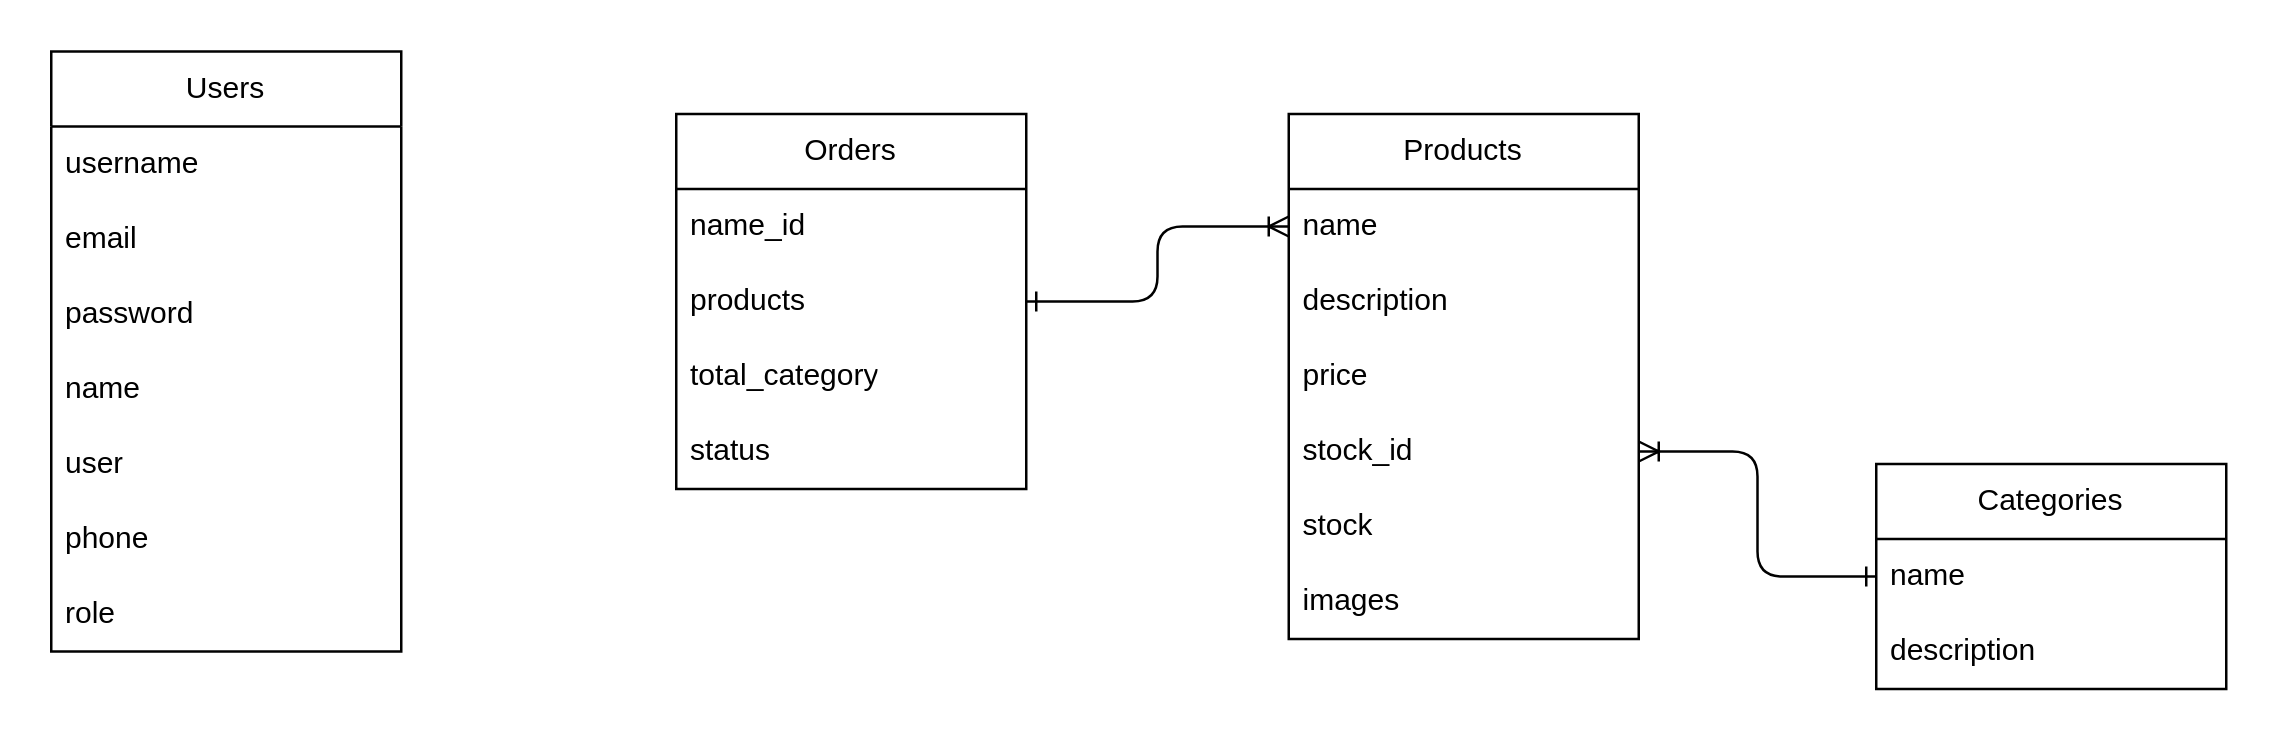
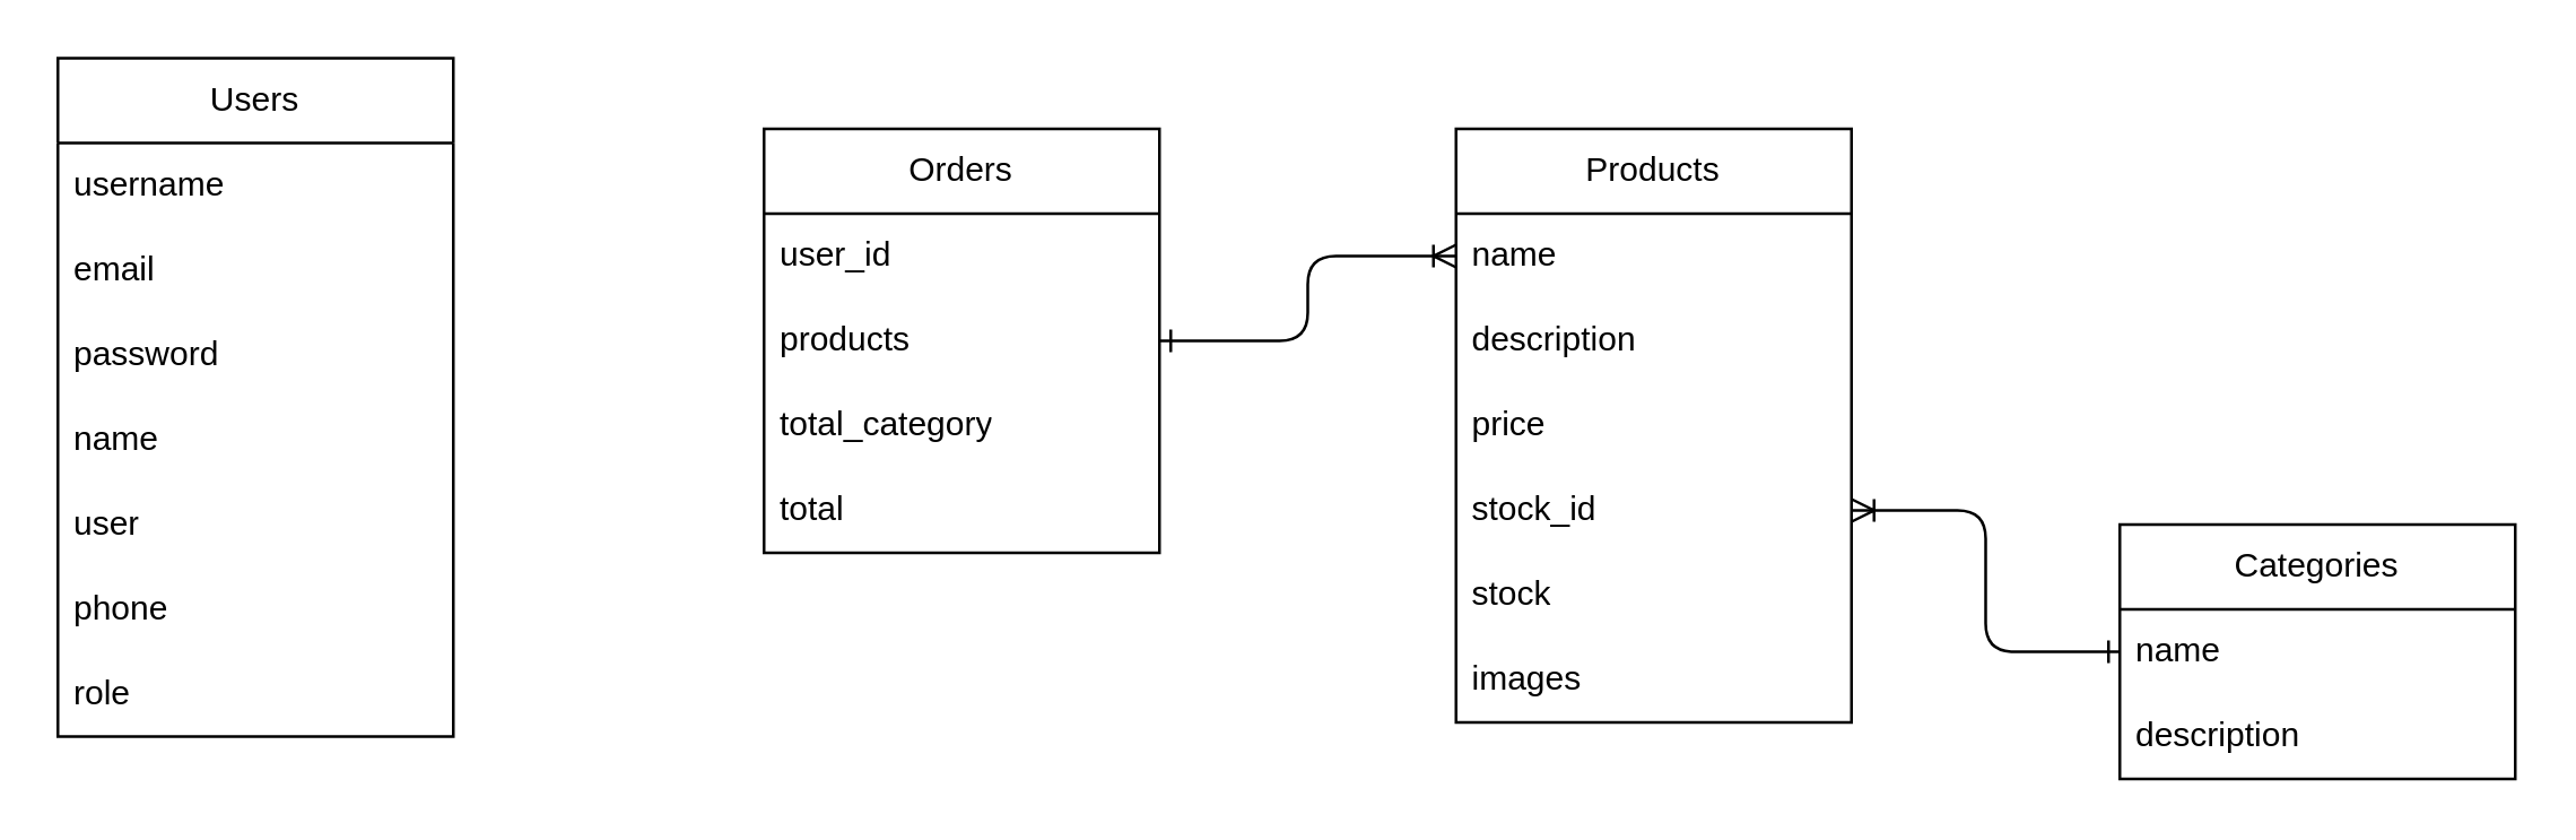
  <mxCell id="0" />
  <mxCell id="1" parent="0" />
  <mxCell id="2" value="Users" style="swimlane;fontStyle=0;childLayout=stackLayout;horizontal=1;startSize=30;horizontalStack=0;resizeParent=1;resizeParentMax=0;resizeLast=0;collapsible=1;marginBottom=0;whiteSpace=wrap;html=1;" vertex="1" parent="1"><mxGeometry x="20" y="20" width="140" height="240" as="geometry" /></mxCell>
  <mxCell id="3" value="username" style="text;strokeColor=none;fillColor=none;align=left;verticalAlign=middle;spacingLeft=4;spacingRight=4;overflow=hidden;points=[[0,0.5],[1,0.5]];portConstraint=eastwest;rotatable=0;whiteSpace=wrap;html=1;" vertex="1" parent="2"><mxGeometry y="30" width="140" height="30" as="geometry" /></mxCell>
  <mxCell id="4" value="email" style="text;strokeColor=none;fillColor=none;align=left;verticalAlign=middle;spacingLeft=4;spacingRight=4;overflow=hidden;points=[[0,0.5],[1,0.5]];portConstraint=eastwest;rotatable=0;whiteSpace=wrap;html=1;" vertex="1" parent="2"><mxGeometry y="60" width="140" height="30" as="geometry" /></mxCell>
  <mxCell id="5" value="password" style="text;strokeColor=none;fillColor=none;align=left;verticalAlign=middle;spacingLeft=4;spacingRight=4;overflow=hidden;points=[[0,0.5],[1,0.5]];portConstraint=eastwest;rotatable=0;whiteSpace=wrap;html=1;" vertex="1" parent="2"><mxGeometry y="90" width="140" height="30" as="geometry" /></mxCell>
  <mxCell id="6" value="name" style="text;strokeColor=none;fillColor=none;align=left;verticalAlign=middle;spacingLeft=4;spacingRight=4;overflow=hidden;points=[[0,0.5],[1,0.5]];portConstraint=eastwest;rotatable=0;whiteSpace=wrap;html=1;" vertex="1" parent="2"><mxGeometry y="120" width="140" height="30" as="geometry" /></mxCell>
  <mxCell id="7" value="user" style="text;strokeColor=none;fillColor=none;align=left;verticalAlign=middle;spacingLeft=4;spacingRight=4;overflow=hidden;points=[[0,0.5],[1,0.5]];portConstraint=eastwest;rotatable=0;whiteSpace=wrap;html=1;" vertex="1" parent="2"><mxGeometry y="150" width="140" height="30" as="geometry" /></mxCell>
  <mxCell id="8" value="phone" style="text;strokeColor=none;fillColor=none;align=left;verticalAlign=middle;spacingLeft=4;spacingRight=4;overflow=hidden;points=[[0,0.5],[1,0.5]];portConstraint=eastwest;rotatable=0;whiteSpace=wrap;html=1;" vertex="1" parent="2"><mxGeometry y="180" width="140" height="30" as="geometry" /></mxCell>
  <mxCell id="9" value="role" style="text;strokeColor=none;fillColor=none;align=left;verticalAlign=middle;spacingLeft=4;spacingRight=4;overflow=hidden;points=[[0,0.5],[1,0.5]];portConstraint=eastwest;rotatable=0;whiteSpace=wrap;html=1;" vertex="1" parent="2"><mxGeometry y="210" width="140" height="30" as="geometry" /></mxCell>
  <mxCell id="10" value="Products" style="swimlane;fontStyle=0;childLayout=stackLayout;horizontal=1;startSize=30;horizontalStack=0;resizeParent=1;resizeParentMax=0;resizeLast=0;collapsible=1;marginBottom=0;whiteSpace=wrap;html=1;" vertex="1" parent="1"><mxGeometry x="515" y="45" width="140" height="210" as="geometry" /></mxCell>
  <mxCell id="11" value="name" style="text;strokeColor=none;fillColor=none;align=left;verticalAlign=middle;spacingLeft=4;spacingRight=4;overflow=hidden;points=[[0,0.5],[1,0.5]];portConstraint=eastwest;rotatable=0;whiteSpace=wrap;html=1;" vertex="1" parent="10"><mxGeometry y="30" width="140" height="30" as="geometry" /></mxCell>
  <mxCell id="12" value="description" style="text;strokeColor=none;fillColor=none;align=left;verticalAlign=middle;spacingLeft=4;spacingRight=4;overflow=hidden;points=[[0,0.5],[1,0.5]];portConstraint=eastwest;rotatable=0;whiteSpace=wrap;html=1;" vertex="1" parent="10"><mxGeometry y="60" width="140" height="30" as="geometry" /></mxCell>
  <mxCell id="13" value="price" style="text;strokeColor=none;fillColor=none;align=left;verticalAlign=middle;spacingLeft=4;spacingRight=4;overflow=hidden;points=[[0,0.5],[1,0.5]];portConstraint=eastwest;rotatable=0;whiteSpace=wrap;html=1;" vertex="1" parent="10"><mxGeometry y="90" width="140" height="30" as="geometry" /></mxCell>
  <mxCell id="14" value="stock_id" style="text;strokeColor=none;fillColor=none;align=left;verticalAlign=middle;spacingLeft=4;spacingRight=4;overflow=hidden;points=[[0,0.5],[1,0.5]];portConstraint=eastwest;rotatable=0;whiteSpace=wrap;html=1;" vertex="1" parent="10"><mxGeometry y="120" width="140" height="30" as="geometry" /></mxCell>
  <mxCell id="15" value="stock" style="text;strokeColor=none;fillColor=none;align=left;verticalAlign=middle;spacingLeft=4;spacingRight=4;overflow=hidden;points=[[0,0.5],[1,0.5]];portConstraint=eastwest;rotatable=0;whiteSpace=wrap;html=1;" vertex="1" parent="10"><mxGeometry y="150" width="140" height="30" as="geometry" /></mxCell>
  <mxCell id="16" value="images" style="text;strokeColor=none;fillColor=none;align=left;verticalAlign=middle;spacingLeft=4;spacingRight=4;overflow=hidden;points=[[0,0.5],[1,0.5]];portConstraint=eastwest;rotatable=0;whiteSpace=wrap;html=1;" vertex="1" parent="10"><mxGeometry y="180" width="140" height="30" as="geometry" /></mxCell>
  <mxCell id="17" value="Orders" style="swimlane;fontStyle=0;childLayout=stackLayout;horizontal=1;startSize=30;horizontalStack=0;resizeParent=1;resizeParentMax=0;resizeLast=0;collapsible=1;marginBottom=0;whiteSpace=wrap;html=1;" vertex="1" parent="1"><mxGeometry x="270" y="45" width="140" height="150" as="geometry" /></mxCell>
- <mxCell id="18" value="name_id" style="text;strokeColor=none;fillColor=none;align=left;verticalAlign=middle;spacingLeft=4;spacingRight=4;overflow=hidden;points=[[0,0.5],[1,0.5]];portConstraint=eastwest;rotatable=0;whiteSpace=wrap;html=1;" vertex="1" parent="17"><mxGeometry y="30" width="140" height="30" as="geometry" /></mxCell>
+ <mxCell id="18" value="user_id" style="text;strokeColor=none;fillColor=none;align=left;verticalAlign=middle;spacingLeft=4;spacingRight=4;overflow=hidden;points=[[0,0.5],[1,0.5]];portConstraint=eastwest;rotatable=0;whiteSpace=wrap;html=1;" vertex="1" parent="17"><mxGeometry y="30" width="140" height="30" as="geometry" /></mxCell>
  <mxCell id="19" value="products" style="text;strokeColor=none;fillColor=none;align=left;verticalAlign=middle;spacingLeft=4;spacingRight=4;overflow=hidden;points=[[0,0.5],[1,0.5]];portConstraint=eastwest;rotatable=0;whiteSpace=wrap;html=1;" vertex="1" parent="17"><mxGeometry y="60" width="140" height="30" as="geometry" /></mxCell>
  <mxCell id="20" value="total_category" style="text;strokeColor=none;fillColor=none;align=left;verticalAlign=middle;spacingLeft=4;spacingRight=4;overflow=hidden;points=[[0,0.5],[1,0.5]];portConstraint=eastwest;rotatable=0;whiteSpace=wrap;html=1;" vertex="1" parent="17"><mxGeometry y="90" width="140" height="30" as="geometry" /></mxCell>
- <mxCell id="21" value="status" style="text;strokeColor=none;fillColor=none;align=left;verticalAlign=middle;spacingLeft=4;spacingRight=4;overflow=hidden;points=[[0,0.5],[1,0.5]];portConstraint=eastwest;rotatable=0;whiteSpace=wrap;html=1;" vertex="1" parent="17"><mxGeometry y="120" width="140" height="30" as="geometry" /></mxCell>
+ <mxCell id="21" value="total" style="text;strokeColor=none;fillColor=none;align=left;verticalAlign=middle;spacingLeft=4;spacingRight=4;overflow=hidden;points=[[0,0.5],[1,0.5]];portConstraint=eastwest;rotatable=0;whiteSpace=wrap;html=1;" vertex="1" parent="17"><mxGeometry y="120" width="140" height="30" as="geometry" /></mxCell>
  <mxCell id="22" value="Categories" style="swimlane;fontStyle=0;childLayout=stackLayout;horizontal=1;startSize=30;horizontalStack=0;resizeParent=1;resizeParentMax=0;resizeLast=0;collapsible=1;marginBottom=0;whiteSpace=wrap;html=1;" vertex="1" parent="1"><mxGeometry x="750" y="185" width="140" height="90" as="geometry" /></mxCell>
  <mxCell id="23" value="name" style="text;strokeColor=none;fillColor=none;align=left;verticalAlign=middle;spacingLeft=4;spacingRight=4;overflow=hidden;points=[[0,0.5],[1,0.5]];portConstraint=eastwest;rotatable=0;whiteSpace=wrap;html=1;" vertex="1" parent="22"><mxGeometry y="30" width="140" height="30" as="geometry" /></mxCell>
  <mxCell id="24" value="description" style="text;strokeColor=none;fillColor=none;align=left;verticalAlign=middle;spacingLeft=4;spacingRight=4;overflow=hidden;points=[[0,0.5],[1,0.5]];portConstraint=eastwest;rotatable=0;whiteSpace=wrap;html=1;" vertex="1" parent="22"><mxGeometry y="60" width="140" height="30" as="geometry" /></mxCell>
  <mxCell id="25" style="edgeStyle=orthogonalEdgeStyle;html=1;exitX=0;exitY=0.5;exitDx=0;exitDy=0;endArrow=ERoneToMany;endFill=0;startArrow=ERone;startFill=0;" edge="1" parent="1" source="23" target="14"><mxGeometry relative="1" as="geometry" /></mxCell>
  <mxCell id="26" style="edgeStyle=orthogonalEdgeStyle;html=1;entryX=0;entryY=0.5;entryDx=0;entryDy=0;startArrow=ERone;startFill=0;endArrow=ERoneToMany;endFill=0;" edge="1" parent="1" source="19" target="11"><mxGeometry relative="1" as="geometry" /></mxCell>
